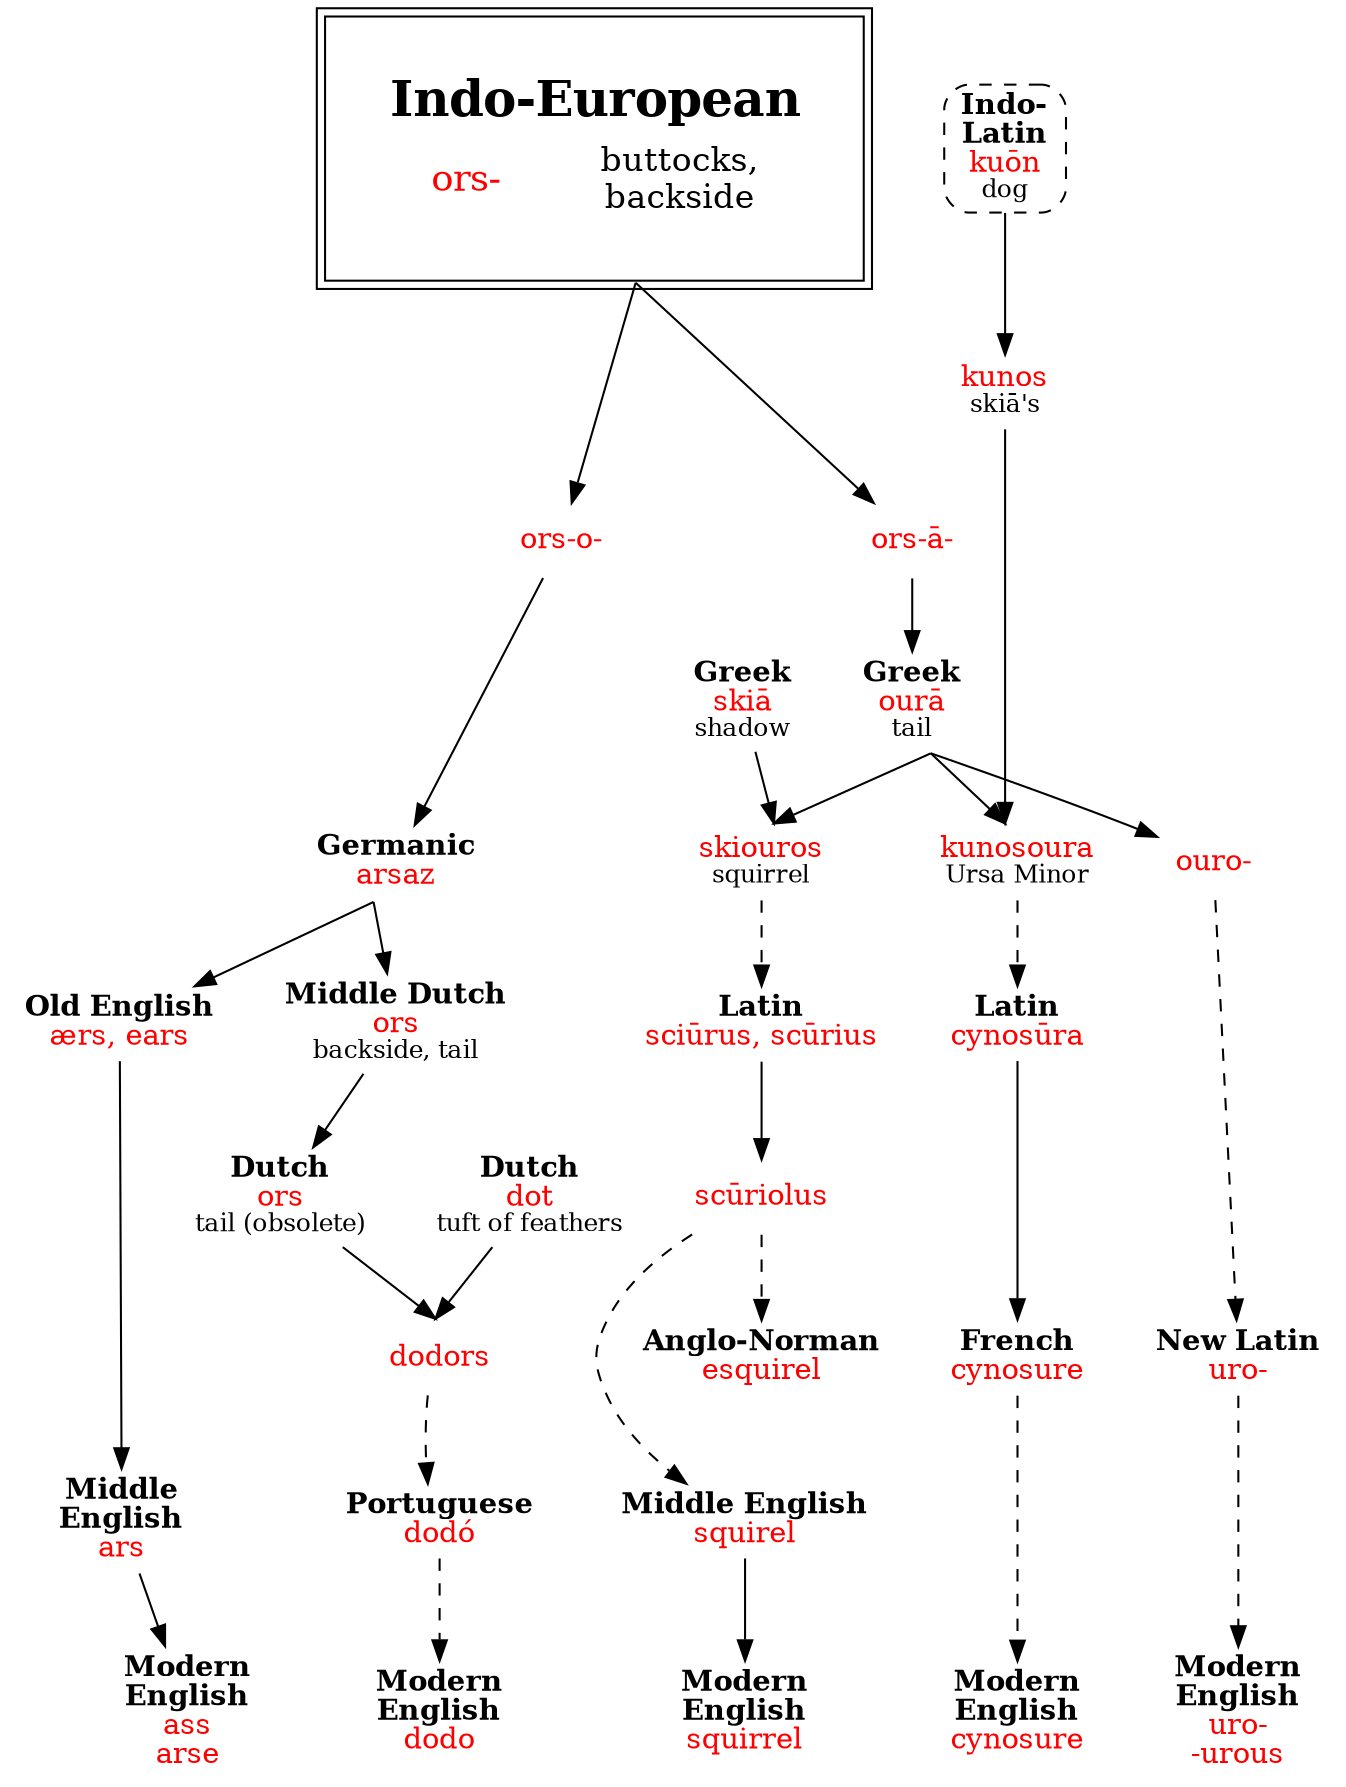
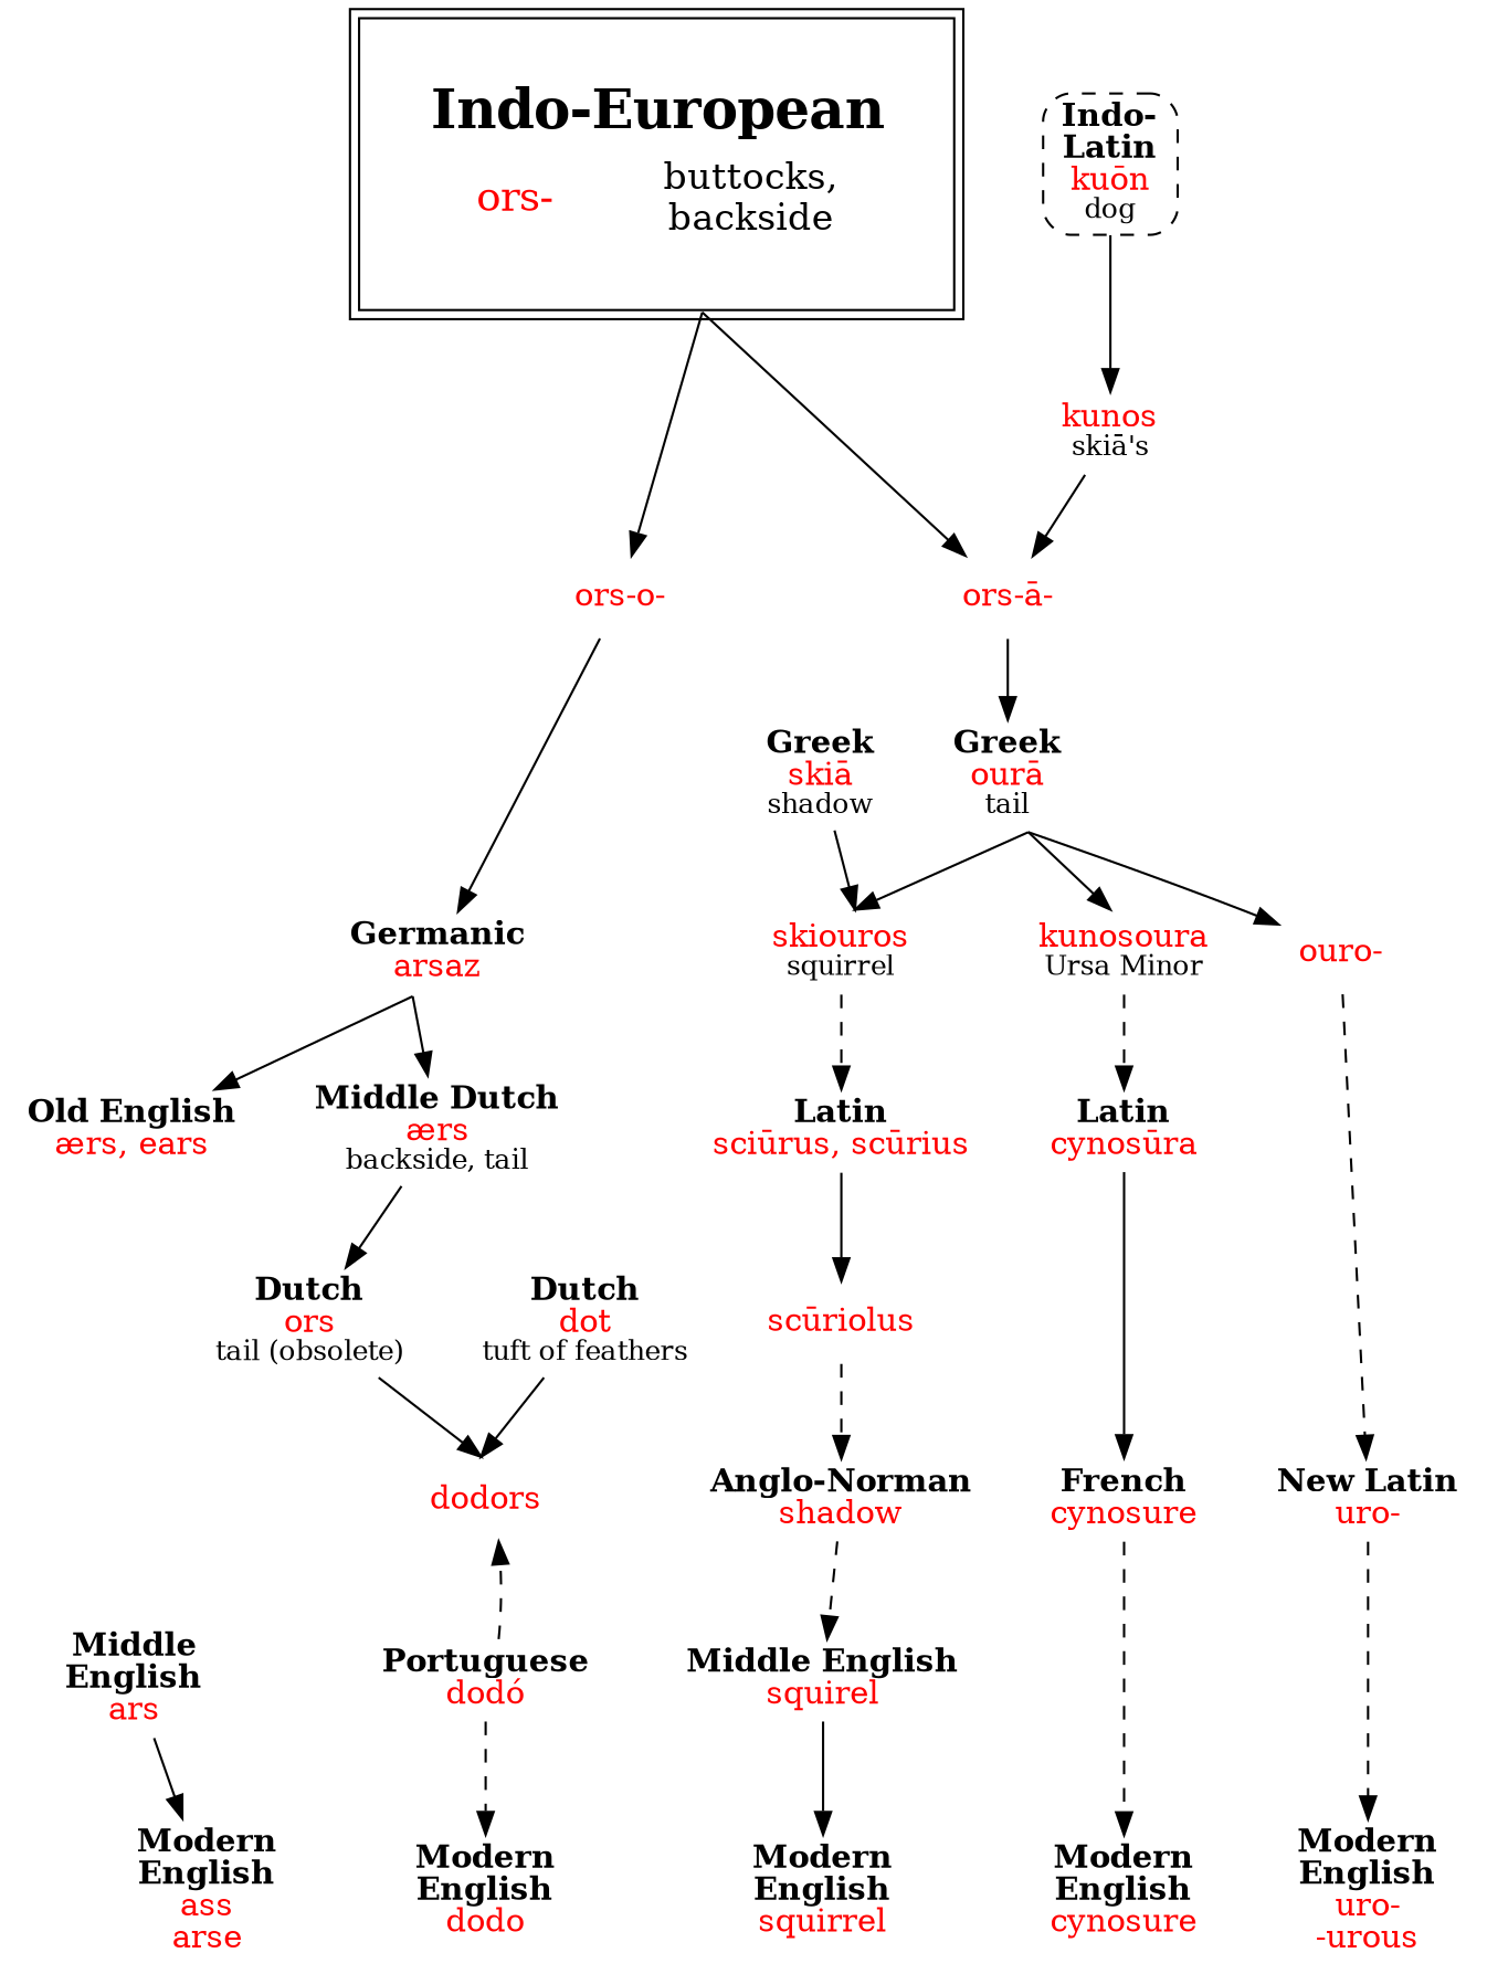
  strict digraph {
    node [shape=plaintext]
    n1 [label=<<b>Modern<br/>English</b><br/><font color="red">ass<br/>arse</font>>]
    n2 [label=<<b>Modern<br/>English</b><br/><font color="red">dodo</font>>]
    n3 [label=<<b>Modern<br/>English</b><br/><font color="red">squirrel</font>>]
    n4 [label=<<b>Modern<br/>English</b><br/><font color="red">cynosure</font>>]
    n5 [label=<<b>Modern<br/>English</b><br/><font color="red">uro-<br/>-urous</font>>]
    n6 [label=<<table border="0"><tr><td colspan="2"><font point-size="24"><b>Indo-European</b></font></td></tr><tr><td><font point-size="18" color="red">ors-</font></td><td><font point-size="16">buttocks,<br/>backside</font></td></tr></table>> margin=.3 peripheries=2 shape=box]
    n7 [label=<<font color="red">ors-o-</font>>]
    n8 [label=<<font color="red">ors-ā-</font>>]
    n9 [label=<<b>Germanic</b><br/><font color="red">arsaz</font>>]
    n10 [label=<<b>Greek</b><br/><font color="red">ourā</font><br/><font point-size="12">tail</font>>]
    n11 [label=<<b>Old English</b><br/><font color="red">ærs, ears</font>>]
-   n12 [label=<<b>Middle Dutch</b><br/><font color="red">ors</font><br/><font point-size="12">backside, tail</font>>]
+   n12 [label=<<b>Middle Dutch</b><br/><font color="red">ærs</font><br/><font point-size="12">backside, tail</font>>]
    n13 [label=<<font color="red">skiouros</font><br/><font point-size="12">squirrel</font>>]
    n14 [label=<<font color="red">kunosoura</font><br/><font point-size="12">Ursa Minor</font>>]
    n15 [label=<<font color="red">ouro-</font>>]
    n16 [label=<<b>Middle<br/>English</b><br/><font color="red">ars</font>>]
    n17 [label=<<b>Dutch</b><br/><font color="red">ors</font><br/><font point-size="12">tail (obsolete)</font>>]
    n18 [label=<<font color="red">dodors</font>>]
    n19 [label=<<b>Portuguese</b><br/><font color="red">dodó</font>>]
    n20 [label=<<b>Dutch</b><br/><font color="red">dot</font><br/><font point-size="12">tuft of feathers</font>>]
    n21 [label=<<b>Latin</b><br/><font color="red">sciūrus, scūrius</font>>]
    n22 [label=<<b>Latin</b><br/><font color="red">cynosūra</font>>]
    n23 [label=<<b>New Latin</b><br/><font color="red">uro-</font>>]
    n24 [label=<<b>Greek</b><br/><font color="red">skiā</font><br/><font point-size="12">shadow</font>>]
    n25 [label=<<font color="red">scūriolus</font>>]
-   n26 [label=<<b>Anglo-Norman</b><br/><font color="red">esquirel</font>>]
+   n26 [label=<<b>Anglo-Norman</b><br/><font color="red">shadow</font>>]
    n27 [label=<<b>Middle English</b><br/><font color="red">squirel</font>>]
    n28 [label=<<b>Indo-<br/>Latin</b><br/><font color="red">kuōn</font><br/><font point-size="12">dog</font>> shape=box style="dashed,rounded"]
    n29 [label=<<font color="red">kunos</font><br/><font point-size="12">skiā's</font>>]
    n30 [label=<<b>French</b><br/><font color="red">cynosure</font>>]
    subgraph sub_1 {
      rank=same
      n1
      n2
      n3
      n4
      n5
    }
    n6 -> n7 [minlen=2 sametail=1]
    n6 -> n8 [minlen=2 sametail=1]
    n7 -> n9
    n8 -> n10
    n9 -> n11 [sametail=1]
    n9 -> n12 [sametail=1]
    n10 -> n13 [samehead=1 sametail=1]
    n10 -> n14 [samehead=1 sametail=1]
    n10 -> n15 [sametail=1]
-   n11 -> n16
    n12 -> n17
    n13 -> n21 [style=dashed]
    n14 -> n22 [style=dashed]
    n15 -> n23 [style=dashed]
    n16 -> n1
    n17 -> n1 [style=invis]
    n17 -> n18 [samehead=1]
-   n18 -> n19 [style=dashed]
+   n19 -> n18 [style=dashed]
    n19 -> n2 [style=dashed]
    n20 -> n18 [samehead=1]
    n21 -> n25
    n22 -> n30
    n23 -> n5 [style=dashed]
    n24 -> n13 [samehead=1]
    n25 -> n26 [style=dashed]
-   n25 -> n27 [style=dashed]
+   n26 -> n27 [style=dashed]
    n27 -> n3
    n28 -> n29
-   n29 -> n14 [samehead=1]
+   n29 -> n8 [samehead=1]
    n30 -> n4 [style=dashed]
  }
